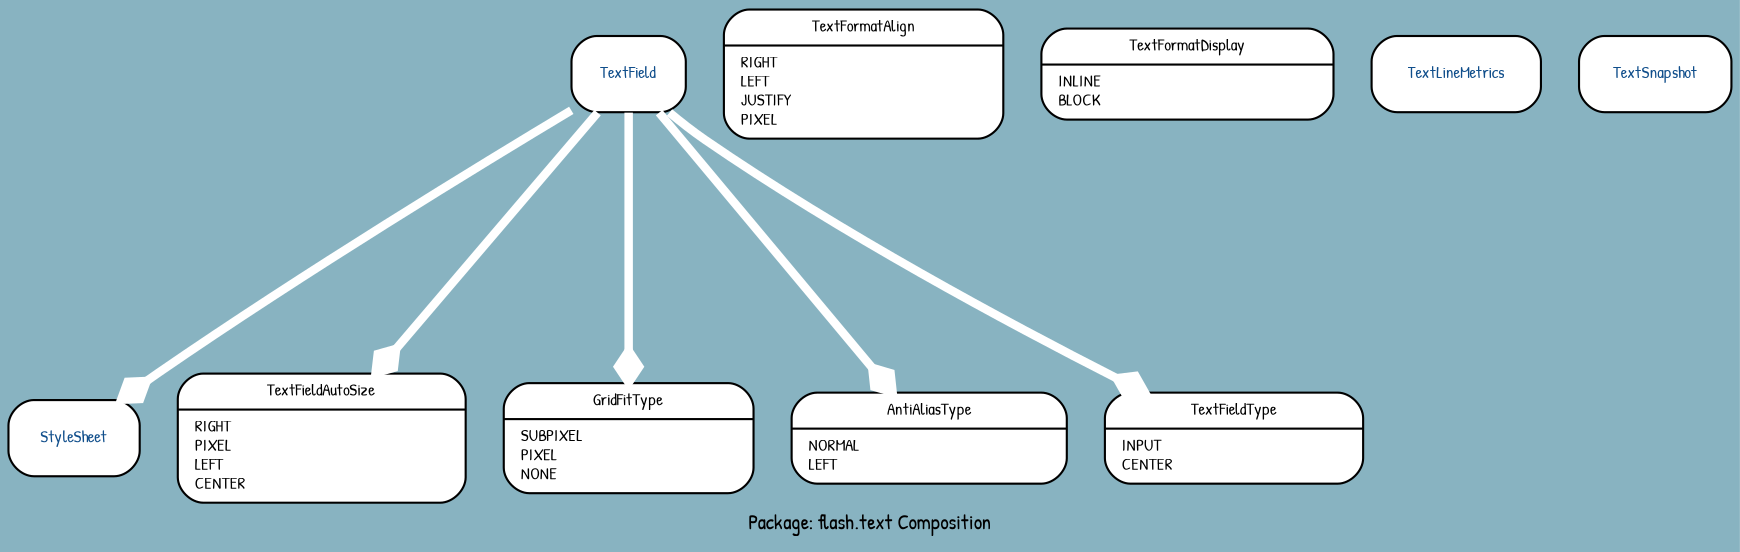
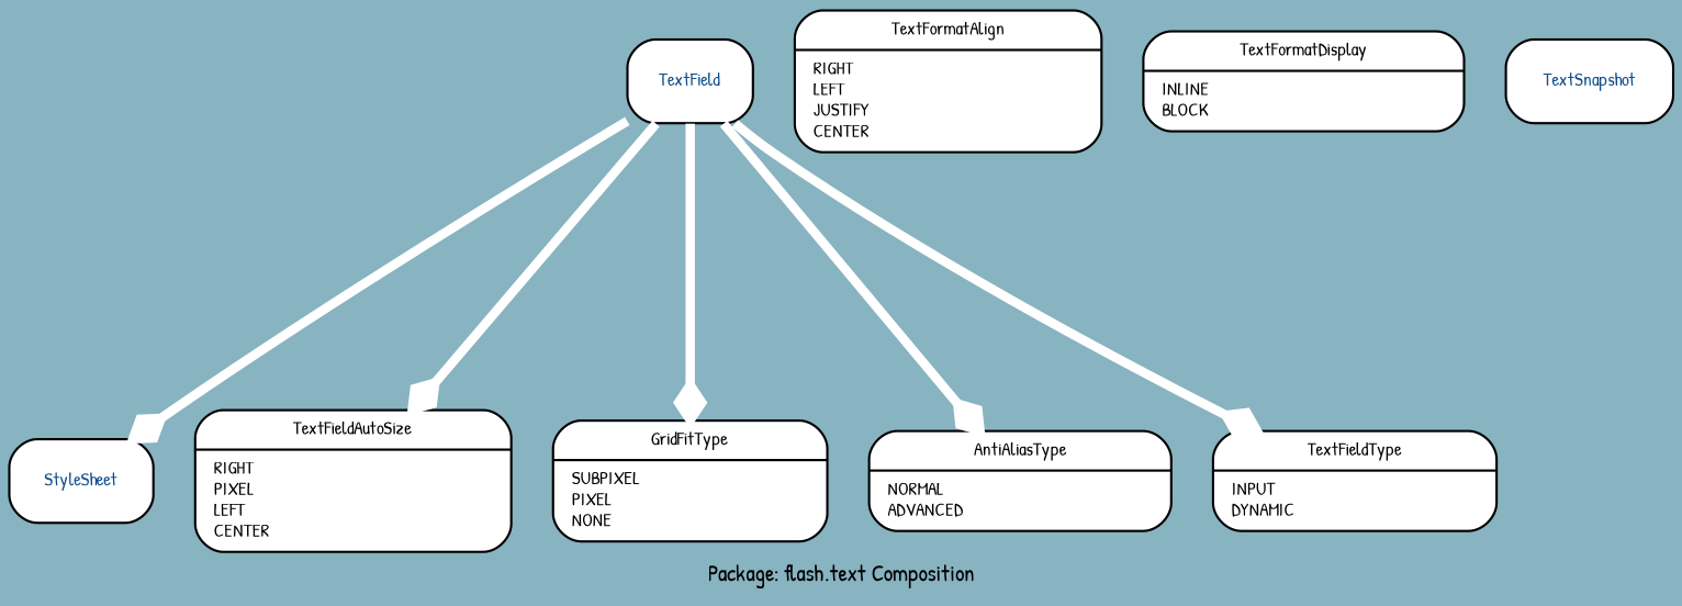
  digraph {
    bgcolor="#88B3C1"
    fontcolor=black
    fontname="Patrick Hand"
    fontsize=10
    label="Package: flash.text Composition"
    rankdir=TB
    node [color=black fillcolor=white fontcolor=black fontname="Patrick Hand" fontsize=8 shape=record style="rounded,filled"]
    edge [arrowhead=diamond arrowsize=1.25 color=white fontcolor=black fontname="Patrick Hand" fontsize=8 minlen=3 style="setlinewidth(4)"]
    n1 [fontcolor="#104E8B" height=0.50 label="{StyleSheet}" portPos=StyleSheet width=0.86]
-   n2 [height=0.67 label="{TextFormatAlign|RIGHT\lLEFT\lJUSTIFY\lPIXEL\l}" width=1.83]
+   n2 [height=0.67 label="{TextFormatAlign|RIGHT\lLEFT\lJUSTIFY\lCENTER\l}" width=1.83]
    n3 [height=0.50 label="{TextFormatDisplay|INLINE\lBLOCK\l}" width=1.92]
    n4 [height=0.67 label="{TextFieldAutoSize|RIGHT\lPIXEL\lLEFT\lCENTER\l}" width=1.89]
    n5 [height=0.53 label="{GridFitType|SUBPIXEL\lPIXEL\lNONE\l}" width=1.64]
    n6 [fontcolor="#104E8B" height=0.50 label="{TextField}" portPos=TextField width=0.75]
-   n7 [height=0.50 label="{AntiAliasType|NORMAL\lLEFT\l}" width=1.81]
-   n8 [height=0.50 label="{TextFieldType|INPUT\lCENTER\l}" width=1.69]
-   n9 [fontcolor="#104E8B" height=0.50 label="{TextLineMetrics}" portPos=TextLineMetrics width=1.11]
+   n7 [height=0.50 label="{AntiAliasType|NORMAL\lADVANCED\l}" width=1.81]
+   n8 [height=0.50 label="{TextFieldType|INPUT\lDYNAMIC\l}" width=1.69]
    n10 [fontcolor="#104E8B" height=0.50 label="{TextSnapshot}" portPos=TextSnapshot width=1.00]
    n6 -> n1
    n6 -> n4
    n6 -> n5
    n6 -> n7
    n6 -> n8
  }
